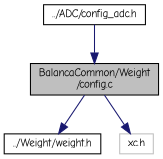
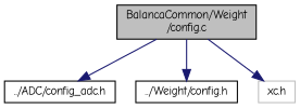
  digraph {
    fontname="Comic Neue"
    node [color=black fillcolor=white fontname="Comic Neue" fontsize=10 shape=record style=filled]
    edge [color=midnightblue fontname="Comic Neue" fontsize=10 labelfontname=Helvetica labelfontsize=10 style=solid]
    n1 [fillcolor=grey75 fontcolor=black height=0.2 label="BalancaCommon/Weight\l/config.c" width=0.4]
    n2 [height=0.2 label="../ADC/config_adc.h" width=0.4]
-   n3 [height=0.2 label="../Weight/weight.h" width=0.4]
+   n3 [height=0.2 label="../Weight/config.h" width=0.4]
    n4 [color=grey75 height=0.2 label="xc.h" width=0.4]
-   n2 -> n1
+   n1 -> n2
    n1 -> n3
    n1 -> n4
  }
